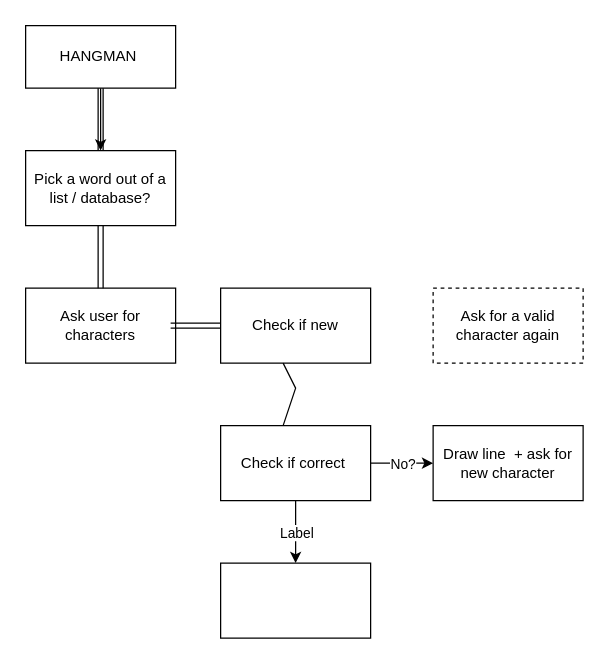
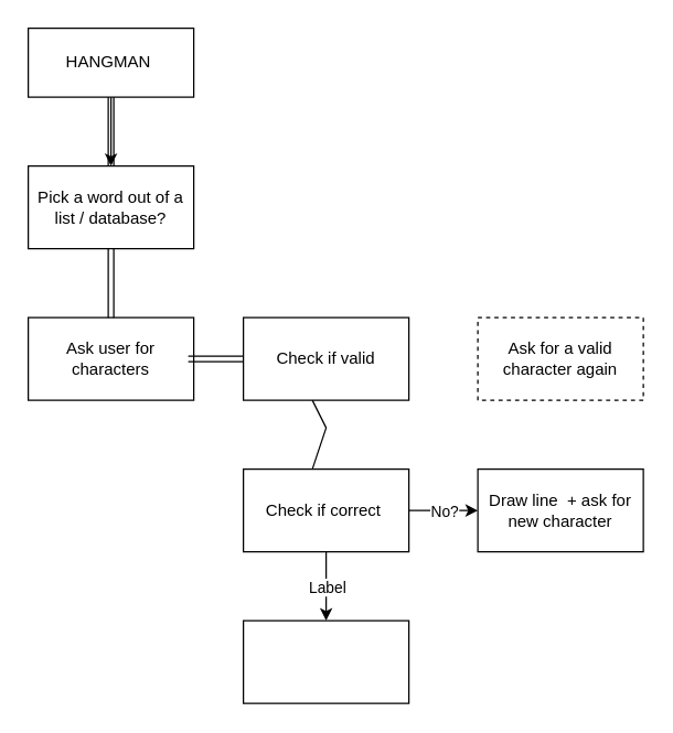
  <mxCell id="0" />
  <mxCell id="1" parent="0" />
  <mxCell id="2" value="" style="edgeStyle=orthogonalEdgeStyle;rounded=0;orthogonalLoop=1;jettySize=auto;html=1;" edge="1" parent="1" source="3" target="4"><mxGeometry relative="1" as="geometry" /></mxCell>
  <mxCell id="3" value="HANGMAN&amp;nbsp;" style="rounded=0;whiteSpace=wrap;html=1;" vertex="1" parent="1"><mxGeometry x="20" y="20" width="120" height="50" as="geometry" /></mxCell>
  <mxCell id="4" value="Pick a word out of a list / database?" style="rounded=0;whiteSpace=wrap;html=1;" vertex="1" parent="1"><mxGeometry x="20" y="120" width="120" height="60" as="geometry" /></mxCell>
  <mxCell id="5" value="" style="shape=link;html=1;rounded=0;entryX=0.5;entryY=1;entryDx=0;entryDy=0;" edge="1" parent="1" source="4" target="3"><mxGeometry width="100" relative="1" as="geometry"><mxPoint x="80" y="20" as="sourcePoint" /><mxPoint x="76" y="70" as="targetPoint" /></mxGeometry></mxCell>
  <mxCell id="6" value="Ask user for characters" style="rounded=0;whiteSpace=wrap;html=1;" vertex="1" parent="1"><mxGeometry x="20" y="230" width="120" height="60" as="geometry" /></mxCell>
  <mxCell id="7" value="" style="shape=link;html=1;rounded=0;" edge="1" parent="1" source="6"><mxGeometry width="100" relative="1" as="geometry"><mxPoint x="80" y="130" as="sourcePoint" /><mxPoint x="80" y="180" as="targetPoint" /></mxGeometry></mxCell>
  <mxCell id="8" value="" style="shape=link;html=1;rounded=0;" edge="1" parent="1" target="9"><mxGeometry width="100" relative="1" as="geometry"><mxPoint x="136" y="260" as="sourcePoint" /><mxPoint x="236" y="260" as="targetPoint" /></mxGeometry></mxCell>
- <mxCell id="9" value="Check if new" style="rounded=0;whiteSpace=wrap;html=1;" vertex="1" parent="1"><mxGeometry x="176" y="230" width="120" height="60" as="geometry" /></mxCell>
+ <mxCell id="9" value="Check if valid" style="rounded=0;whiteSpace=wrap;html=1;" vertex="1" parent="1"><mxGeometry x="176" y="230" width="120" height="60" as="geometry" /></mxCell>
  <mxCell id="10" value="Ask for a valid character again" style="rounded=0;whiteSpace=wrap;html=1;dashed=1;" vertex="1" parent="1"><mxGeometry x="346" y="230" width="120" height="60" as="geometry" /></mxCell>
  <mxCell id="11" value="" style="endArrow=none;html=1;rounded=0;" edge="1" parent="1"><mxGeometry width="50" height="50" relative="1" as="geometry"><mxPoint x="226" y="340" as="sourcePoint" /><mxPoint x="226" y="290" as="targetPoint" /><Array as="points"><mxPoint x="236" y="310" /></Array></mxGeometry></mxCell>
  <mxCell id="12" value="Check if correct&amp;nbsp;" style="rounded=0;whiteSpace=wrap;html=1;" vertex="1" parent="1"><mxGeometry x="176" y="340" width="120" height="60" as="geometry" /></mxCell>
  <mxCell id="13" value="Draw line &amp;nbsp;+ ask for new character" style="rounded=0;whiteSpace=wrap;html=1;" vertex="1" parent="1"><mxGeometry x="346" y="340" width="120" height="60" as="geometry" /></mxCell>
  <mxCell id="14" value="" style="endArrow=classic;html=1;rounded=0;" edge="1" parent="1" source="12"><mxGeometry relative="1" as="geometry"><mxPoint x="296" y="370" as="sourcePoint" /><mxPoint x="346" y="370" as="targetPoint" /></mxGeometry></mxCell>
  <mxCell id="15" value="No?" style="edgeLabel;resizable=0;html=1;;align=center;verticalAlign=middle;" connectable="0" vertex="1" parent="14"><mxGeometry relative="1" as="geometry" /></mxCell>
  <mxCell id="16" value="" style="rounded=0;whiteSpace=wrap;html=1;" vertex="1" parent="1"><mxGeometry x="176" y="450" width="120" height="60" as="geometry" /></mxCell>
  <mxCell id="17" value="" style="endArrow=classic;html=1;rounded=0;" edge="1" parent="1" source="12"><mxGeometry relative="1" as="geometry"><mxPoint x="236" y="400" as="sourcePoint" /><mxPoint x="236" y="450" as="targetPoint" /></mxGeometry></mxCell>
  <mxCell id="18" value="Label" style="edgeLabel;resizable=0;html=1;;align=center;verticalAlign=middle;" connectable="0" vertex="1" parent="17"><mxGeometry relative="1" as="geometry" /></mxCell>
